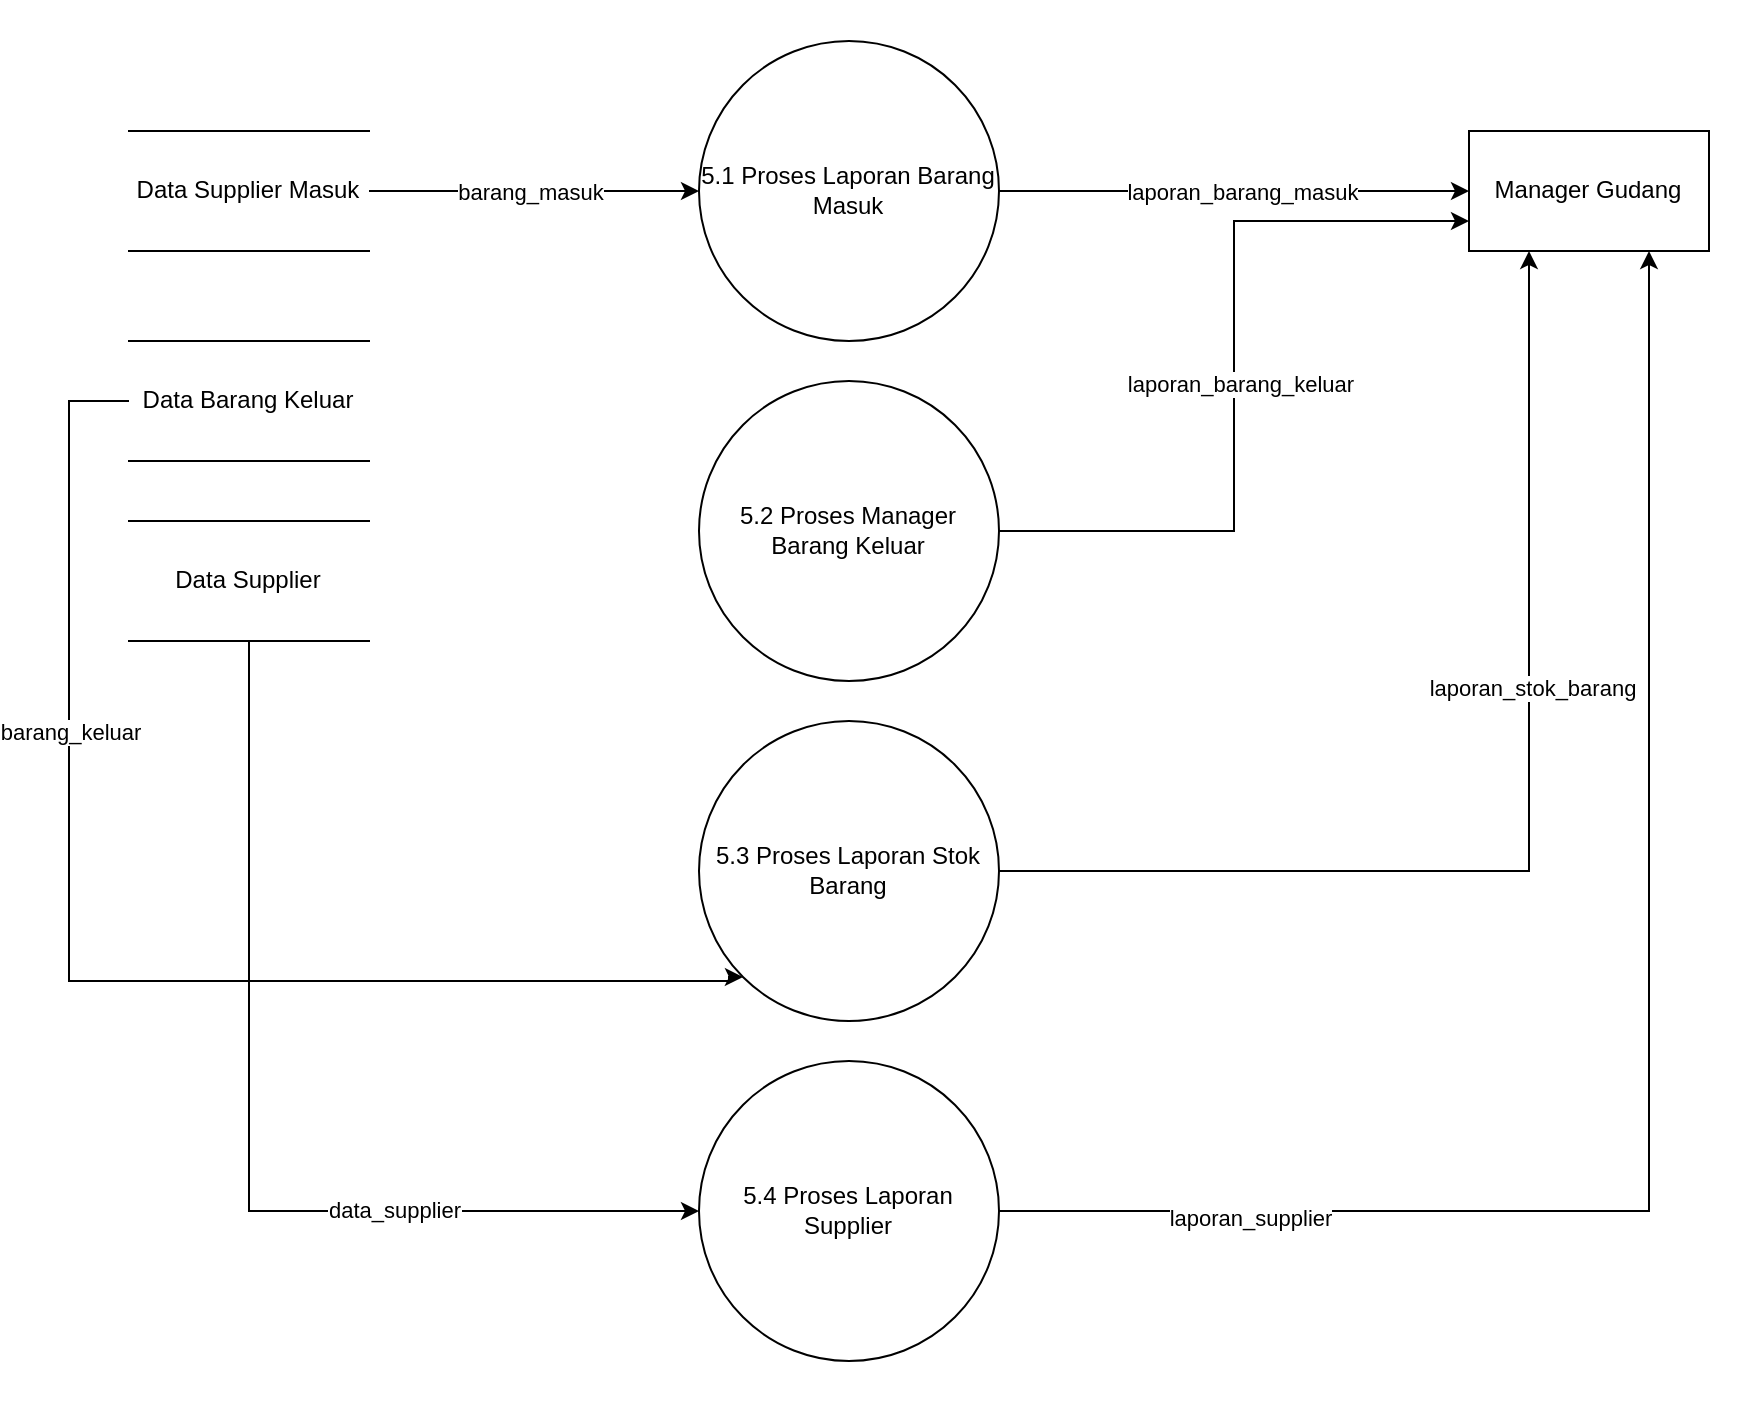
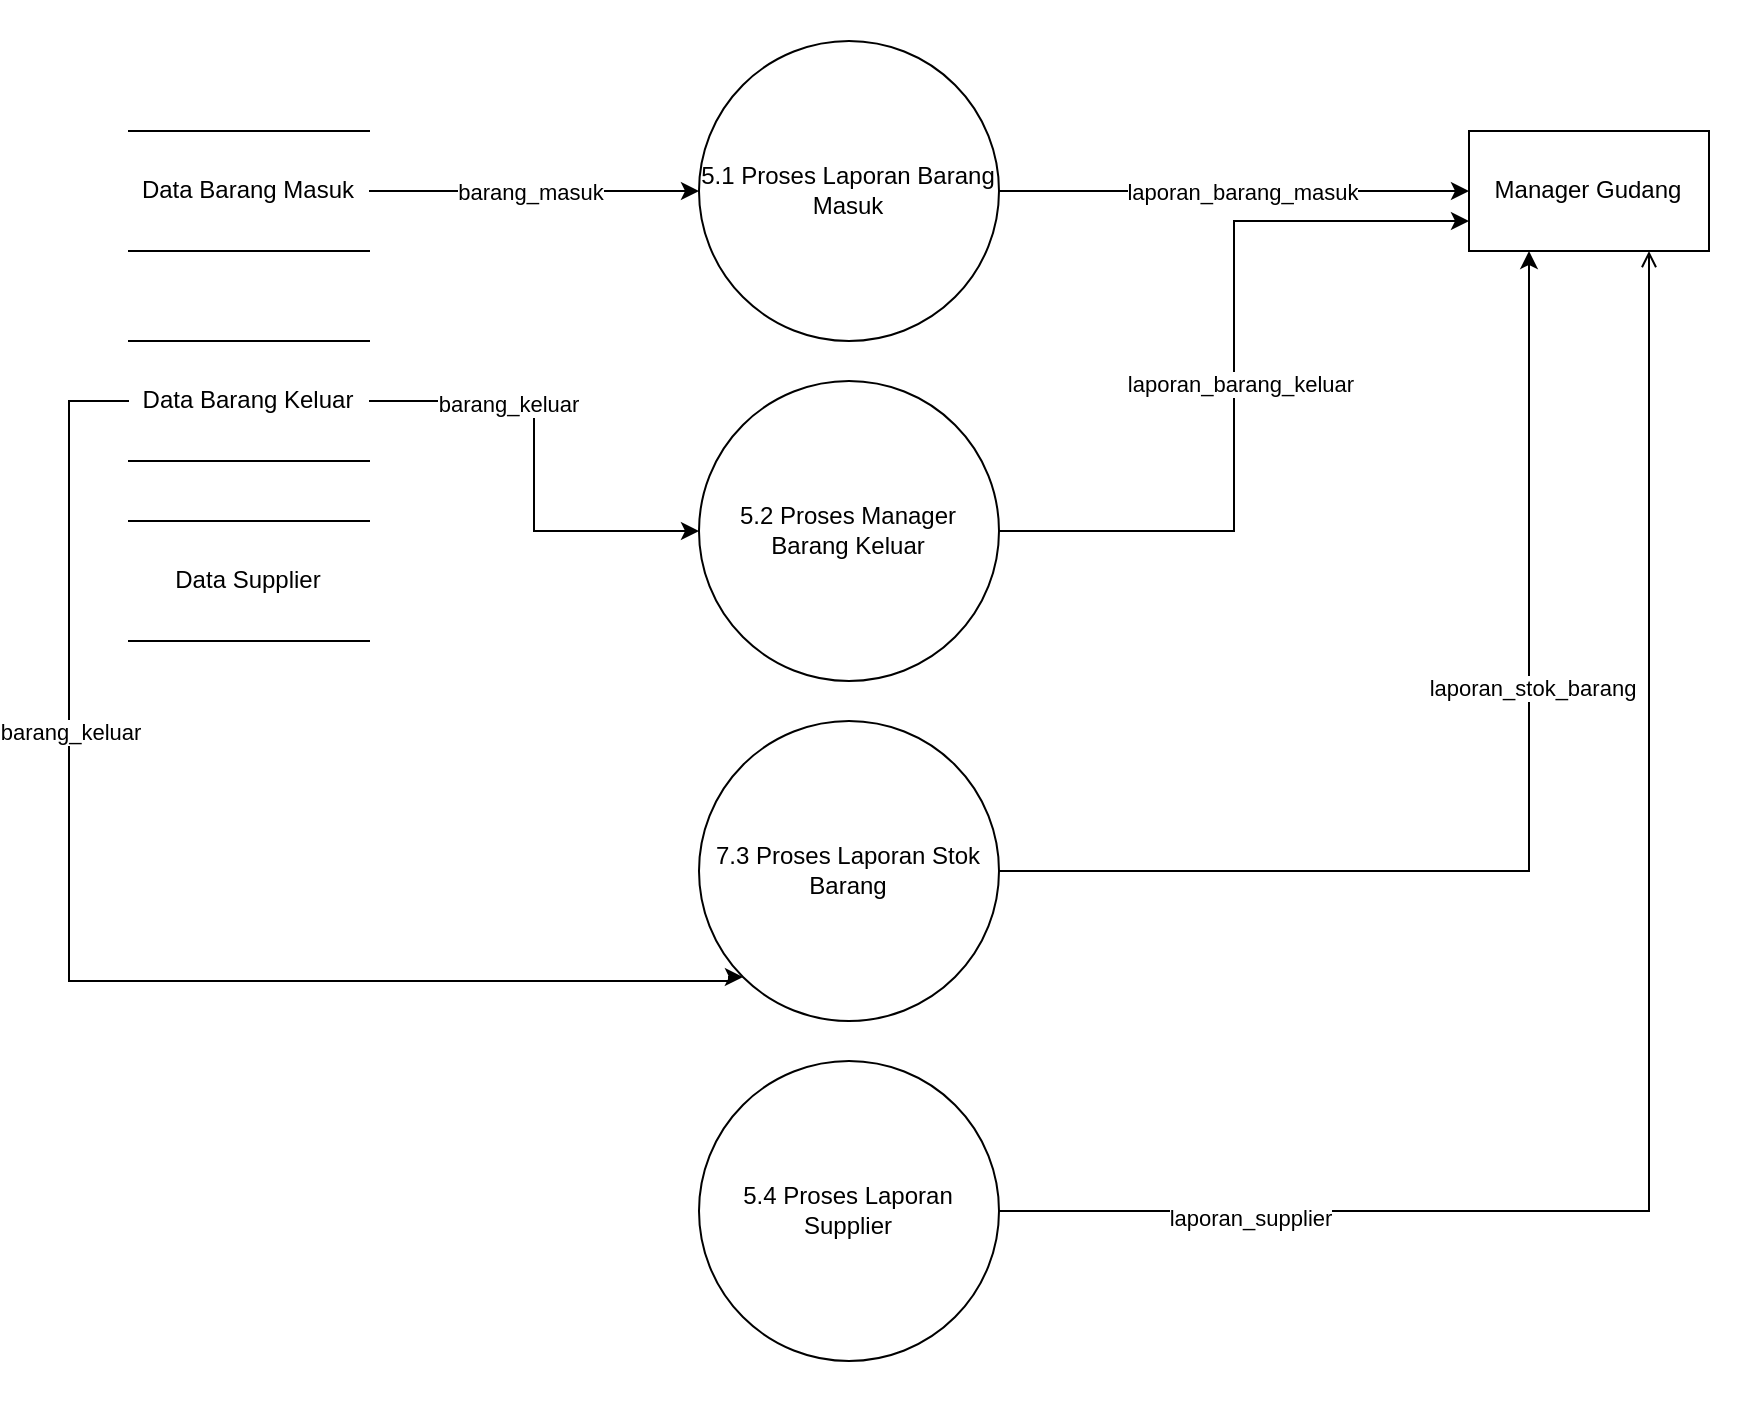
  <mxCell id="0" />
  <mxCell id="1" parent="0" />
  <mxCell id="2" style="edgeStyle=orthogonalEdgeStyle;rounded=0;orthogonalLoop=1;jettySize=auto;html=1;exitX=1;exitY=0.5;exitDx=0;exitDy=0;entryX=0;entryY=0.5;entryDx=0;entryDy=0;" edge="1" parent="1" source="4" target="7"><mxGeometry relative="1" as="geometry" /></mxCell>
  <mxCell id="3" value="&lt;div&gt;barang_masuk&lt;/div&gt;" style="edgeLabel;html=1;align=center;verticalAlign=middle;resizable=0;points=[];" vertex="1" connectable="0" parent="2"><mxGeometry x="0.369" y="-1" relative="1" as="geometry"><mxPoint x="-33" y="-1" as="offset" /></mxGeometry></mxCell>
- <mxCell id="4" value="Data Supplier Masuk" style="shape=partialRectangle;whiteSpace=wrap;html=1;left=0;right=0;fillColor=none;" vertex="1" parent="1"><mxGeometry x="50" y="65" width="120" height="60" as="geometry" /></mxCell>
+ <mxCell id="4" value="Data Barang Masuk" style="shape=partialRectangle;whiteSpace=wrap;html=1;left=0;right=0;fillColor=none;" vertex="1" parent="1"><mxGeometry x="50" y="65" width="120" height="60" as="geometry" /></mxCell>
  <mxCell id="5" style="edgeStyle=orthogonalEdgeStyle;rounded=0;orthogonalLoop=1;jettySize=auto;html=1;exitX=1;exitY=0.5;exitDx=0;exitDy=0;entryX=0;entryY=0.5;entryDx=0;entryDy=0;" edge="1" parent="1" source="7" target="8"><mxGeometry relative="1" as="geometry" /></mxCell>
  <mxCell id="6" value="laporan_barang_masuk" style="edgeLabel;html=1;align=center;verticalAlign=middle;resizable=0;points=[];" vertex="1" connectable="0" parent="5"><mxGeometry x="0.03" relative="1" as="geometry"><mxPoint as="offset" /></mxGeometry></mxCell>
  <mxCell id="7" value="5.1 Proses Laporan Barang Masuk" style="ellipse;whiteSpace=wrap;html=1;aspect=fixed;" vertex="1" parent="1"><mxGeometry x="335" y="20" width="150" height="150" as="geometry" /></mxCell>
  <mxCell id="8" value="Manager Gudang" style="rounded=0;whiteSpace=wrap;html=1;" vertex="1" parent="1"><mxGeometry x="720" y="65" width="120" height="60" as="geometry" /></mxCell>
- <mxCell id="9" style="edgeStyle=orthogonalEdgeStyle;rounded=0;orthogonalLoop=1;jettySize=auto;html=1;exitX=0.5;exitY=1;exitDx=0;exitDy=0;entryX=0;entryY=0.5;entryDx=0;entryDy=0;" edge="1" parent="1" source="11" target="23"><mxGeometry relative="1" as="geometry" /></mxCell>
- <mxCell id="10" value="data_supplier" style="edgeLabel;html=1;align=center;verticalAlign=middle;resizable=0;points=[];" vertex="1" connectable="0" parent="9"><mxGeometry x="0.4" y="1" relative="1" as="geometry"><mxPoint as="offset" /></mxGeometry></mxCell>
  <mxCell id="11" value="Data Supplier" style="shape=partialRectangle;whiteSpace=wrap;html=1;left=0;right=0;fillColor=none;" vertex="1" parent="1"><mxGeometry x="50" y="260" width="120" height="60" as="geometry" /></mxCell>
+ <mxCell id="12" style="edgeStyle=orthogonalEdgeStyle;rounded=0;orthogonalLoop=1;jettySize=auto;html=1;exitX=1;exitY=0.5;exitDx=0;exitDy=0;entryX=0;entryY=0.5;entryDx=0;entryDy=0;" edge="1" parent="1" source="16" target="19"><mxGeometry relative="1" as="geometry" /></mxCell>
+ <mxCell id="13" value="barang_keluar" style="edgeLabel;html=1;align=center;verticalAlign=middle;resizable=0;points=[];" vertex="1" connectable="0" parent="12"><mxGeometry x="-0.4" y="-1" relative="1" as="geometry"><mxPoint as="offset" /></mxGeometry></mxCell>
  <mxCell id="14" style="edgeStyle=orthogonalEdgeStyle;rounded=0;orthogonalLoop=1;jettySize=auto;html=1;exitX=0;exitY=0.5;exitDx=0;exitDy=0;entryX=0;entryY=1;entryDx=0;entryDy=0;" edge="1" parent="1" source="16" target="20"><mxGeometry relative="1" as="geometry"><Array as="points"><mxPoint x="20" y="200" /><mxPoint x="20" y="490" /><mxPoint x="350" y="490" /><mxPoint x="350" y="488" /></Array></mxGeometry></mxCell>
  <mxCell id="15" value="barang_keluar" style="edgeLabel;html=1;align=center;verticalAlign=middle;resizable=0;points=[];" vertex="1" connectable="0" parent="14"><mxGeometry x="-0.408" relative="1" as="geometry"><mxPoint as="offset" /></mxGeometry></mxCell>
  <mxCell id="16" value="Data Barang Keluar" style="shape=partialRectangle;whiteSpace=wrap;html=1;left=0;right=0;fillColor=none;" vertex="1" parent="1"><mxGeometry x="50" y="170" width="120" height="60" as="geometry" /></mxCell>
  <mxCell id="17" style="edgeStyle=orthogonalEdgeStyle;rounded=0;orthogonalLoop=1;jettySize=auto;html=1;exitX=1;exitY=0.5;exitDx=0;exitDy=0;entryX=0;entryY=0.75;entryDx=0;entryDy=0;" edge="1" parent="1" source="19" target="8"><mxGeometry relative="1" as="geometry" /></mxCell>
  <mxCell id="18" value="laporan_barang_keluar" style="edgeLabel;html=1;align=center;verticalAlign=middle;resizable=0;points=[];" vertex="1" connectable="0" parent="17"><mxGeometry x="-0.013" y="-2" relative="1" as="geometry"><mxPoint x="1" y="1" as="offset" /></mxGeometry></mxCell>
  <mxCell id="19" value="5.2 Proses Manager Barang Keluar" style="ellipse;whiteSpace=wrap;html=1;aspect=fixed;" vertex="1" parent="1"><mxGeometry x="335" y="190" width="150" height="150" as="geometry" /></mxCell>
- <mxCell id="20" value="5.3 Proses Laporan Stok Barang" style="ellipse;whiteSpace=wrap;html=1;aspect=fixed;" vertex="1" parent="1"><mxGeometry x="335" y="360" width="150" height="150" as="geometry" /></mxCell>
- <mxCell id="21" style="edgeStyle=orthogonalEdgeStyle;rounded=0;orthogonalLoop=1;jettySize=auto;html=1;exitX=1;exitY=0.5;exitDx=0;exitDy=0;entryX=0.75;entryY=1;entryDx=0;entryDy=0;" edge="1" parent="1" source="23" target="8"><mxGeometry relative="1" as="geometry" /></mxCell>
+ <mxCell id="20" value="7.3 Proses Laporan Stok Barang" style="ellipse;whiteSpace=wrap;html=1;aspect=fixed;" vertex="1" parent="1"><mxGeometry x="335" y="360" width="150" height="150" as="geometry" /></mxCell>
+ <mxCell id="21" style="edgeStyle=orthogonalEdgeStyle;rounded=0;orthogonalLoop=1;jettySize=auto;html=1;exitX=1;exitY=0.5;exitDx=0;exitDy=0;entryX=0.75;entryY=1;entryDx=0;entryDy=0;endArrow=open;" edge="1" parent="1" source="23" target="8"><mxGeometry relative="1" as="geometry" /></mxCell>
  <mxCell id="22" value="laporan_supplier" style="edgeLabel;html=1;align=center;verticalAlign=middle;resizable=0;points=[];" vertex="1" connectable="0" parent="21"><mxGeometry x="-0.69" y="-3" relative="1" as="geometry"><mxPoint as="offset" /></mxGeometry></mxCell>
  <mxCell id="23" value="5.4 Proses Laporan Supplier" style="ellipse;whiteSpace=wrap;html=1;aspect=fixed;" vertex="1" parent="1"><mxGeometry x="335" y="530" width="150" height="150" as="geometry" /></mxCell>
  <mxCell id="24" style="edgeStyle=orthogonalEdgeStyle;rounded=0;orthogonalLoop=1;jettySize=auto;html=1;exitX=1;exitY=0.5;exitDx=0;exitDy=0;entryX=0.25;entryY=1;entryDx=0;entryDy=0;" edge="1" parent="1" source="20" target="8"><mxGeometry relative="1" as="geometry"><mxPoint x="730" y="435" as="sourcePoint" /></mxGeometry></mxCell>
  <mxCell id="25" value="laporan_stok_barang" style="edgeLabel;html=1;align=center;verticalAlign=middle;resizable=0;points=[];" vertex="1" connectable="0" parent="24"><mxGeometry x="0.242" y="-1" relative="1" as="geometry"><mxPoint as="offset" /></mxGeometry></mxCell>
